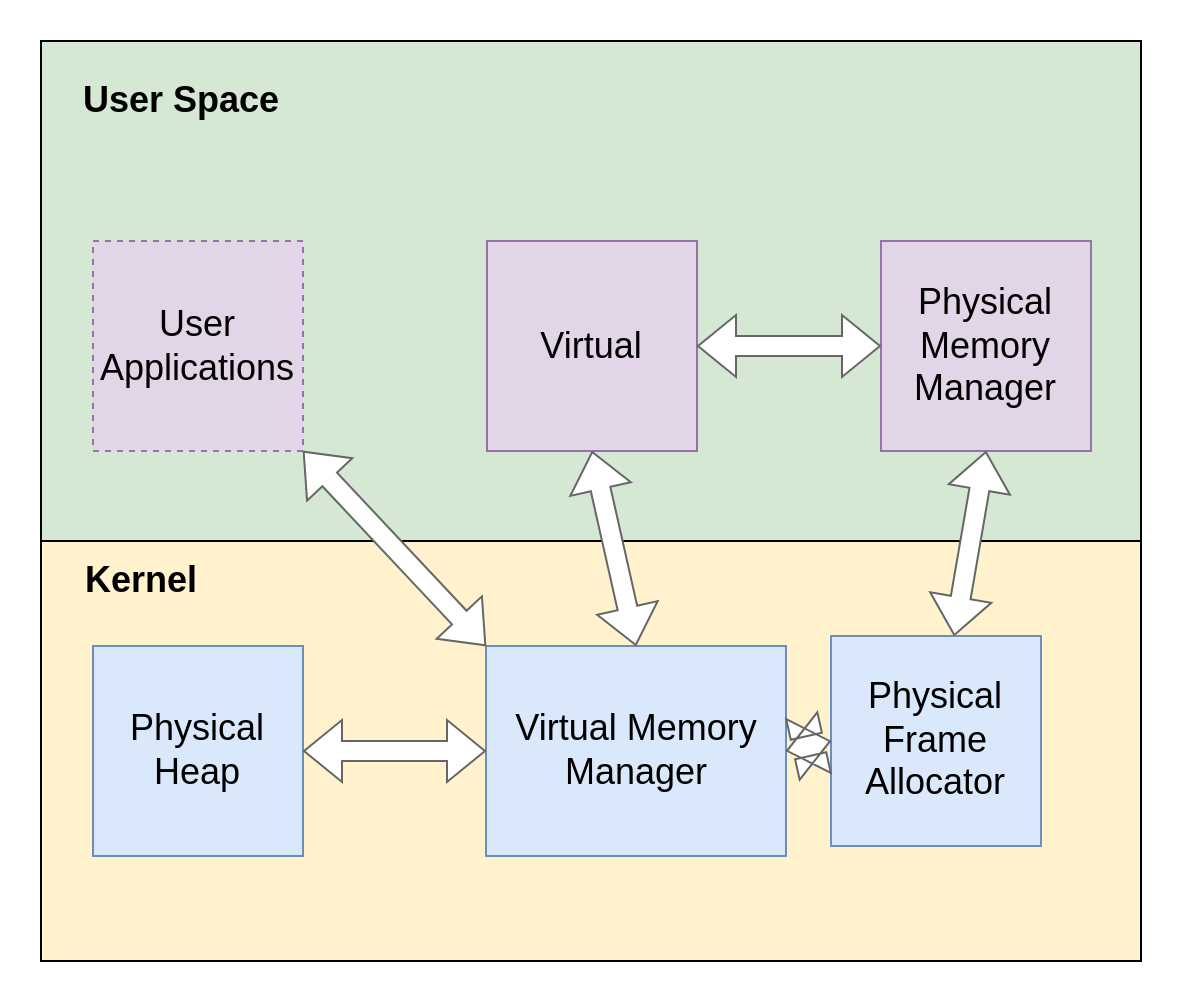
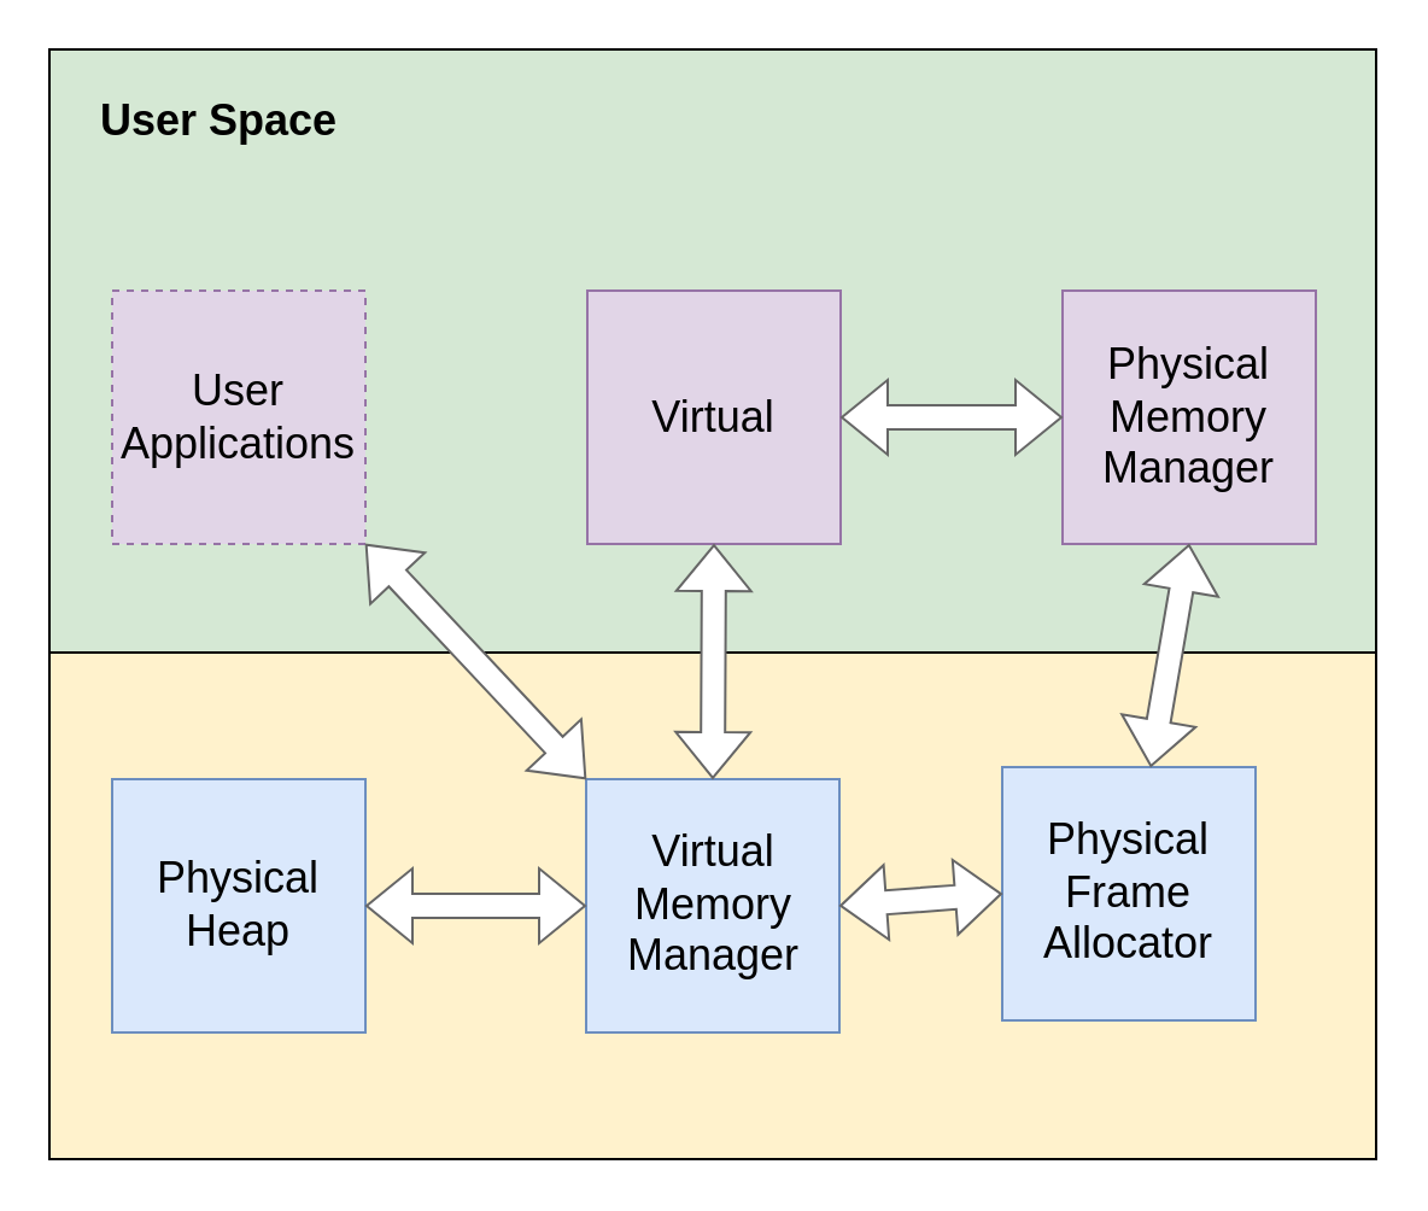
  <mxCell id="0" />
  <mxCell id="1" parent="0" />
  <mxCell id="2" value="" style="rounded=0;whiteSpace=wrap;html=1;fillColor=#d5e8d4;strokeColor=#000000;" parent="1" vertex="1"><mxGeometry width="550" height="250" as="geometry" x="20" y="20" /></mxCell>
  <mxCell id="3" value="" style="rounded=0;whiteSpace=wrap;html=1;fillColor=#fff2cc;strokeColor=#000000;" parent="1" vertex="1"><mxGeometry y="270" width="550" height="210" as="geometry" x="20" /></mxCell>
- <mxCell id="4" value="&lt;font style=&quot;font-size: 18px;&quot;&gt;Kernel&lt;/font&gt;" style="text;strokeColor=none;fillColor=none;html=1;fontSize=12;fontStyle=1;verticalAlign=middle;align=center;" parent="1" vertex="1"><mxGeometry y="270" width="100" height="40" as="geometry" x="20" /></mxCell>
- <mxCell id="5" value="Virtual Memory Manager" style="whiteSpace=wrap;html=1;aspect=fixed;strokeColor=#6c8ebf;fontSize=18;fillColor=#dae8fc;" parent="1" vertex="1"><mxGeometry x="242.5" y="322.5" width="150" height="105" as="geometry" /></mxCell>
+ <mxCell id="5" value="Virtual Memory Manager" style="whiteSpace=wrap;html=1;aspect=fixed;strokeColor=#6c8ebf;fontSize=18;fillColor=#dae8fc;" parent="1" vertex="1"><mxGeometry x="242.5" y="322.5" width="105" height="105" as="geometry" /></mxCell>
  <mxCell id="6" value="Physical Heap" style="whiteSpace=wrap;html=1;aspect=fixed;strokeColor=#6c8ebf;fontSize=18;fillColor=#dae8fc;" parent="1" vertex="1"><mxGeometry x="46" y="322.5" width="105" height="105" as="geometry" /></mxCell>
  <mxCell id="7" value="Physical Frame Allocator" style="whiteSpace=wrap;html=1;aspect=fixed;strokeColor=#6c8ebf;fontSize=18;fillColor=#dae8fc;" parent="1" vertex="1"><mxGeometry x="415" y="317.5" width="105" height="105" as="geometry" /></mxCell>
  <mxCell id="8" value="User Space" style="text;strokeColor=none;fillColor=none;html=1;fontSize=18;fontStyle=1;verticalAlign=middle;align=center;" parent="1" vertex="1"><mxGeometry x="40" y="30" width="100" height="40" as="geometry" /></mxCell>
  <mxCell id="9" value="User Applications" style="whiteSpace=wrap;html=1;aspect=fixed;strokeColor=#9673a6;fontSize=18;fillColor=#e1d5e7;dashed=1;" parent="1" vertex="1"><mxGeometry x="46" y="120" width="105" height="105" as="geometry" /></mxCell>
  <mxCell id="10" value="Physical Memory Manager&lt;br&gt;" style="whiteSpace=wrap;html=1;aspect=fixed;strokeColor=#9673a6;fontSize=18;fillColor=#e1d5e7;" parent="1" vertex="1"><mxGeometry x="440" y="120" width="105" height="105" as="geometry" /></mxCell>
  <mxCell id="11" value="" style="shape=flexArrow;endArrow=classic;startArrow=classic;html=1;rounded=0;exitX=0;exitY=0;exitDx=0;exitDy=0;fillColor=#FFFFFF;strokeColor=#666666;entryX=1;entryY=1;entryDx=0;entryDy=0;" edge="1" parent="1" source="5" target="9"><mxGeometry width="100" height="100" relative="1" as="geometry"><mxPoint x="340" y="541" as="sourcePoint" /><mxPoint x="315" y="447.5" as="targetPoint" /></mxGeometry></mxCell>
  <mxCell id="12" value="Virtual" style="whiteSpace=wrap;html=1;aspect=fixed;strokeColor=#9673a6;fontSize=18;fillColor=#e1d5e7;" vertex="1" parent="1"><mxGeometry x="243" y="120" width="105" height="105" as="geometry" /></mxCell>
  <mxCell id="13" value="" style="shape=flexArrow;endArrow=classic;startArrow=classic;html=1;rounded=0;fillColor=#FFFFFF;strokeColor=#666666;entryX=1;entryY=0.5;entryDx=0;entryDy=0;" edge="1" parent="1" source="10" target="12"><mxGeometry width="100" height="100" relative="1" as="geometry"><mxPoint x="744" y="344.75" as="sourcePoint" /><mxPoint x="600" y="247.25" as="targetPoint" /></mxGeometry></mxCell>
  <mxCell id="14" value="" style="shape=flexArrow;endArrow=classic;startArrow=classic;html=1;rounded=0;exitX=0.5;exitY=0;exitDx=0;exitDy=0;fillColor=#FFFFFF;strokeColor=#666666;entryX=0.5;entryY=1;entryDx=0;entryDy=0;" edge="1" parent="1" source="5" target="12"><mxGeometry width="100" height="100" relative="1" as="geometry"><mxPoint x="262.5" y="342.5" as="sourcePoint" /><mxPoint x="118.5" y="245" as="targetPoint" /></mxGeometry></mxCell>
  <mxCell id="15" value="" style="shape=flexArrow;endArrow=classic;startArrow=classic;html=1;rounded=0;fillColor=#FFFFFF;strokeColor=#666666;entryX=0.5;entryY=1;entryDx=0;entryDy=0;" edge="1" parent="1" source="7" target="10"><mxGeometry width="100" height="100" relative="1" as="geometry"><mxPoint x="272.5" y="352.5" as="sourcePoint" /><mxPoint x="128.5" y="255" as="targetPoint" /></mxGeometry></mxCell>
  <mxCell id="16" value="" style="shape=flexArrow;endArrow=classic;startArrow=classic;html=1;rounded=0;exitX=0;exitY=0.5;exitDx=0;exitDy=0;fillColor=#FFFFFF;strokeColor=#666666;entryX=1;entryY=0.5;entryDx=0;entryDy=0;" edge="1" parent="1" source="7" target="5"><mxGeometry width="100" height="100" relative="1" as="geometry"><mxPoint x="282.5" y="362.5" as="sourcePoint" /><mxPoint x="138.5" y="265" as="targetPoint" /></mxGeometry></mxCell>
  <mxCell id="17" value="" style="shape=flexArrow;endArrow=classic;startArrow=classic;html=1;rounded=0;exitX=0;exitY=0.5;exitDx=0;exitDy=0;fillColor=#FFFFFF;strokeColor=#666666;entryX=1;entryY=0.5;entryDx=0;entryDy=0;" edge="1" parent="1" source="5" target="6"><mxGeometry width="100" height="100" relative="1" as="geometry"><mxPoint x="292.5" y="372.5" as="sourcePoint" /><mxPoint x="148.5" y="275" as="targetPoint" /></mxGeometry></mxCell>
